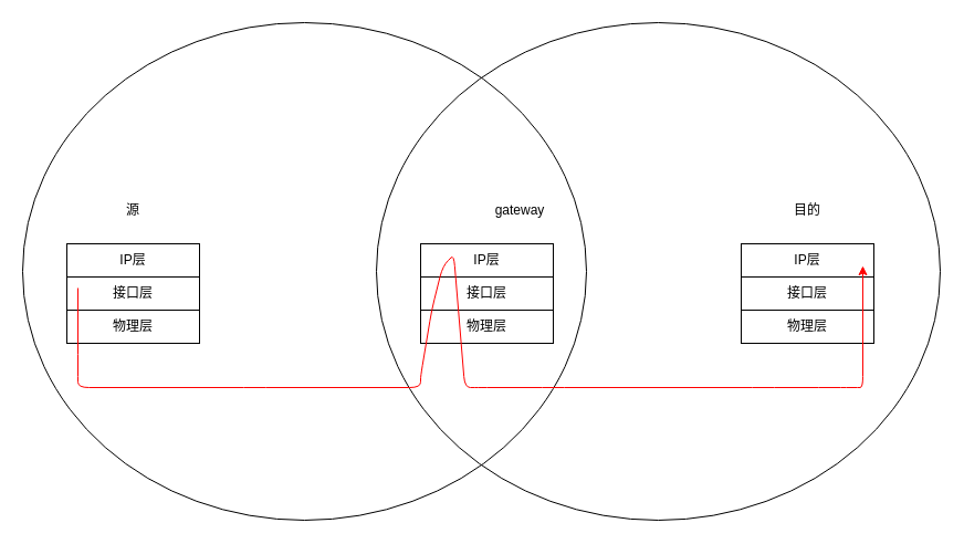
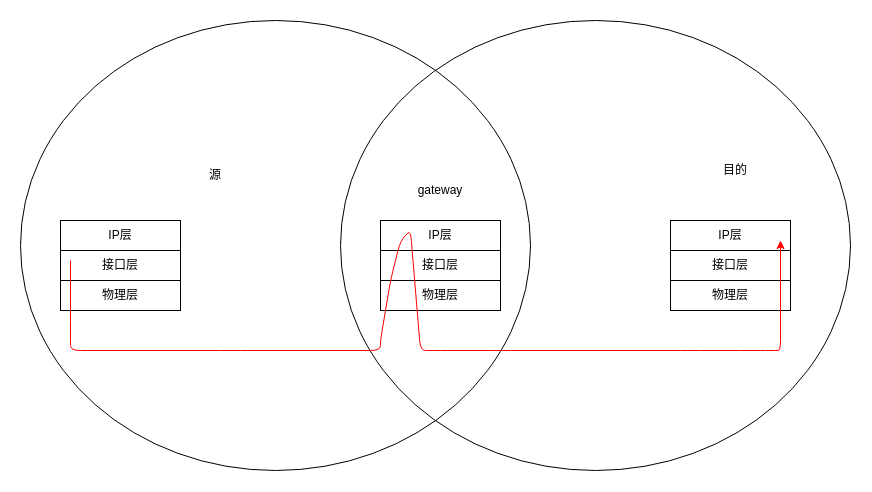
  <mxCell id="0" />
  <mxCell id="1" parent="0" />
  <mxCell id="2" value="" style="ellipse;whiteSpace=wrap;html=1;fillColor=none;" vertex="1" parent="1"><mxGeometry x="340" y="20" width="510" height="450" as="geometry" /></mxCell>
  <mxCell id="3" value="" style="ellipse;whiteSpace=wrap;html=1;fillColor=none;" vertex="1" parent="1"><mxGeometry x="20" y="20" width="510" height="450" as="geometry" /></mxCell>
  <mxCell id="4" value="接口层" style="rounded=0;whiteSpace=wrap;html=1;" vertex="1" parent="1"><mxGeometry x="60" y="250" width="120" height="30" as="geometry" /></mxCell>
  <mxCell id="5" value="IP层" style="rounded=0;whiteSpace=wrap;html=1;" vertex="1" parent="1"><mxGeometry x="60" y="220" width="120" height="30" as="geometry" /></mxCell>
  <mxCell id="6" value="物理层" style="rounded=0;whiteSpace=wrap;html=1;" vertex="1" parent="1"><mxGeometry x="60" y="280" width="120" height="30" as="geometry" /></mxCell>
  <mxCell id="7" value="接口层" style="rounded=0;whiteSpace=wrap;html=1;" vertex="1" parent="1"><mxGeometry x="380" y="250" width="120" height="30" as="geometry" /></mxCell>
  <mxCell id="8" value="IP层" style="rounded=0;whiteSpace=wrap;html=1;" vertex="1" parent="1"><mxGeometry x="380" y="220" width="120" height="30" as="geometry" /></mxCell>
  <mxCell id="9" value="物理层" style="rounded=0;whiteSpace=wrap;html=1;" vertex="1" parent="1"><mxGeometry x="380" y="280" width="120" height="30" as="geometry" /></mxCell>
- <mxCell id="10" value="gateway" style="text;html=1;strokeColor=none;fillColor=none;align=center;verticalAlign=middle;whiteSpace=wrap;rounded=0;" vertex="1" parent="1"><mxGeometry x="450" y="180" width="40" height="20" as="geometry" /></mxCell>
- <mxCell id="11" value="源" style="text;html=1;strokeColor=none;fillColor=none;align=center;verticalAlign=middle;whiteSpace=wrap;rounded=0;" vertex="1" parent="1"><mxGeometry x="100" y="180" width="40" height="20" as="geometry" /></mxCell>
+ <mxCell id="10" value="gateway" style="text;html=1;strokeColor=none;fillColor=none;align=center;verticalAlign=middle;whiteSpace=wrap;rounded=0;" vertex="1" parent="1"><mxGeometry x="420" y="180" width="40" height="20" as="geometry" /></mxCell>
+ <mxCell id="11" value="源" style="text;html=1;strokeColor=none;fillColor=none;align=center;verticalAlign=middle;whiteSpace=wrap;rounded=0;" vertex="1" parent="1"><mxGeometry x="195" y="165" width="40" height="20" as="geometry" /></mxCell>
  <mxCell id="12" value="接口层" style="rounded=0;whiteSpace=wrap;html=1;" vertex="1" parent="1"><mxGeometry x="670" y="250" width="120" height="30" as="geometry" /></mxCell>
  <mxCell id="13" value="IP层" style="rounded=0;whiteSpace=wrap;html=1;" vertex="1" parent="1"><mxGeometry x="670" y="220" width="120" height="30" as="geometry" /></mxCell>
  <mxCell id="14" value="物理层" style="rounded=0;whiteSpace=wrap;html=1;" vertex="1" parent="1"><mxGeometry x="670" y="280" width="120" height="30" as="geometry" /></mxCell>
- <mxCell id="15" value="目的" style="text;html=1;strokeColor=none;fillColor=none;align=center;verticalAlign=middle;whiteSpace=wrap;rounded=0;" vertex="1" parent="1"><mxGeometry x="710" y="180" width="40" height="20" as="geometry" /></mxCell>
+ <mxCell id="15" value="目的" style="text;html=1;strokeColor=none;fillColor=none;align=center;verticalAlign=middle;whiteSpace=wrap;rounded=0;" vertex="1" parent="1"><mxGeometry x="715" y="160" width="40" height="20" as="geometry" /></mxCell>
  <mxCell id="16" value="" style="endArrow=classic;html=1;rounded=1;strokeColor=#FF0000;" edge="1" parent="1"><mxGeometry width="50" height="50" relative="1" as="geometry"><mxPoint x="70" y="260" as="sourcePoint" /><mxPoint x="780" y="240" as="targetPoint" /><Array as="points"><mxPoint x="70" y="330" /><mxPoint x="70" y="350" /><mxPoint x="230" y="350" /><mxPoint x="380" y="350" /><mxPoint x="380" y="340" /><mxPoint x="390" y="280" /><mxPoint x="400" y="240" /><mxPoint x="410" y="230" /><mxPoint x="420" y="350" /><mxPoint x="430" y="350" /><mxPoint x="500" y="350" /><mxPoint x="690" y="350" /><mxPoint x="750" y="350" /><mxPoint x="770" y="350" /><mxPoint x="780" y="350" /></Array></mxGeometry></mxCell>
